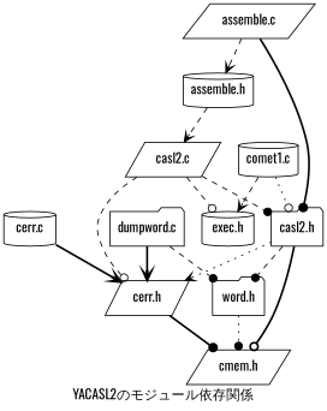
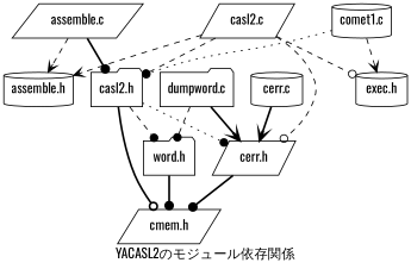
  digraph {
    fontname=Oswald
    label="YACASL2のモジュール依存関係"
    node [fontname=Oswald shape=parallelogram]
    edge [arrowhead=dot fontname=Oswald style=dashed]
    "assemble.c"
    "casl2.h" [shape=folder]
    "assemble.h" [shape=cylinder]
    "cerr.h"
    "word.h" [shape=folder]
    "cmem.h"
    "casl2.c"
    "exec.h" [shape=cylinder]
    "cerr.c" [shape=cylinder]
    n10 [label="comet1.c" shape=cylinder]
    "dumpword.c" [shape=folder]
    "assemble.c" -> "casl2.h" [style=bold]
    "assemble.c" -> "assemble.h" [arrowhead=vee]
-   "casl2.h" -> "cerr.h" [arrowhead=vee style=dotted]
+   "casl2.h" -> "cerr.h" [style=dotted]
    "casl2.h" -> "word.h"
    "casl2.h" -> "cmem.h" [arrowhead=odot style=bold]
    "cerr.h" -> "cmem.h" [style=bold]
-   "word.h" -> "cmem.h" [style=dotted]
+   "word.h" -> "cmem.h" [style=bold]
    "casl2.c" -> "casl2.h"
-   "assemble.h" -> "casl2.c" [arrowhead=vee]
+   "casl2.c" -> "assemble.h" [arrowhead=vee]
    "casl2.c" -> "cerr.h" [arrowhead=odot]
    "casl2.c" -> "exec.h" [arrowhead=odot]
    "cerr.c" -> "cerr.h" [arrowhead=vee style=bold]
    n10 -> "casl2.h" [arrowhead=odot style=dotted]
    n10 -> "exec.h" [arrowhead=vee]
    "dumpword.c" -> "cerr.h" [arrowhead=vee style=bold]
    "dumpword.c" -> "word.h"
  }
